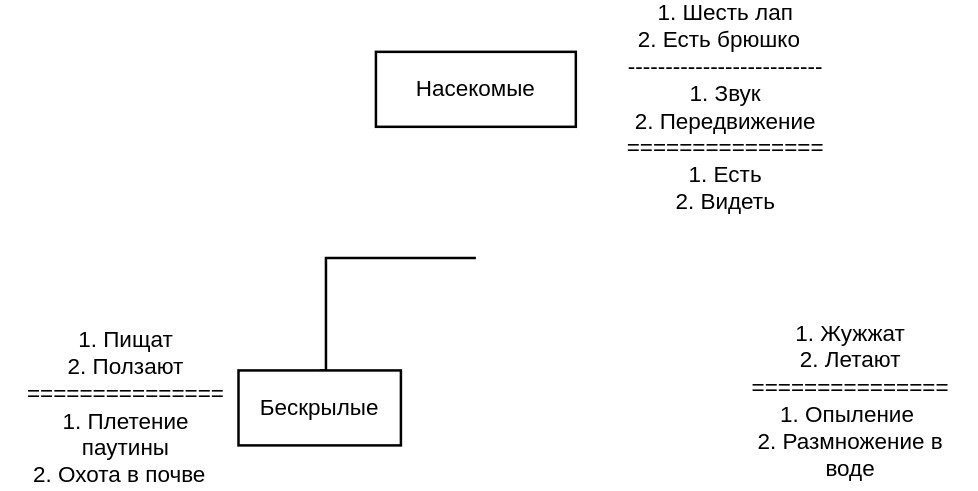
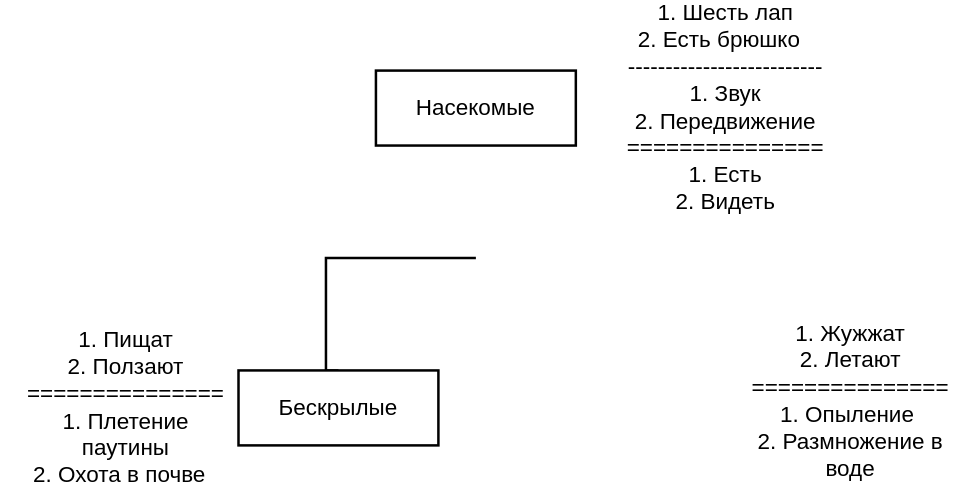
  <mxCell id="0" />
  <mxCell id="1" parent="0" />
- <mxCell id="2" value="Насекомые" style="rounded=0;whiteSpace=wrap;html=1;strokeWidth=2;fontSize=18;" vertex="1" parent="1"><mxGeometry x="300" y="5" width="160" height="60" as="geometry" /></mxCell>
+ <mxCell id="2" value="Насекомые" style="rounded=0;whiteSpace=wrap;html=1;strokeWidth=2;fontSize=18;" vertex="1" parent="1"><mxGeometry x="300" y="20" width="160" height="60" as="geometry" /></mxCell>
  <mxCell id="3" style="edgeStyle=orthogonalEdgeStyle;rounded=0;orthogonalLoop=1;jettySize=auto;html=1;exitX=0.5;exitY=0;exitDx=0;exitDy=0;endArrow=none;endFill=0;strokeWidth=2;" edge="1" parent="1" source="4"><mxGeometry relative="1" as="geometry"><mxPoint x="380" y="170" as="targetPoint" /><Array as="points"><mxPoint x="260" y="170" /></Array></mxGeometry></mxCell>
- <mxCell id="4" value="Бескрылые" style="rounded=0;whiteSpace=wrap;html=1;strokeWidth=2;fontSize=18;" vertex="1" parent="1"><mxGeometry x="190" y="260" width="130" height="60" as="geometry" /></mxCell>
+ <mxCell id="4" value="Бескрылые" style="rounded=0;whiteSpace=wrap;html=1;strokeWidth=2;fontSize=18;" vertex="1" parent="1"><mxGeometry x="190" y="260" width="160" height="60" as="geometry" /></mxCell>
  <mxCell id="5" value="1. Шесть лап&lt;div style=&quot;font-size: 18px;&quot;&gt;2. Есть брюшко&amp;nbsp;&amp;nbsp;&lt;/div&gt;&lt;div style=&quot;font-size: 18px;&quot;&gt;--------------------------&lt;/div&gt;&lt;div style=&quot;font-size: 18px;&quot;&gt;1. Звук&lt;/div&gt;&lt;div style=&quot;font-size: 18px;&quot;&gt;2. Передвижение&lt;/div&gt;&lt;div style=&quot;font-size: 18px;&quot;&gt;===============&lt;/div&gt;&lt;div style=&quot;font-size: 18px;&quot;&gt;1. Есть&lt;/div&gt;&lt;div style=&quot;font-size: 18px;&quot;&gt;2. Видеть&lt;/div&gt;" style="text;html=1;align=center;verticalAlign=middle;whiteSpace=wrap;rounded=0;fontSize=18;" vertex="1" parent="1"><mxGeometry x="500" y="35" width="160" height="30" as="geometry" /></mxCell>
  <mxCell id="6" value="&lt;div style=&quot;font-size: 18px;&quot;&gt;1. Жужжат&lt;/div&gt;&lt;div style=&quot;font-size: 18px;&quot;&gt;2. Летают&lt;/div&gt;&lt;div style=&quot;font-size: 18px;&quot;&gt;===============&lt;/div&gt;&lt;div style=&quot;font-size: 18px;&quot;&gt;1. Опыление&amp;nbsp;&lt;/div&gt;&lt;div style=&quot;font-size: 18px;&quot;&gt;2. Размножение в воде&lt;/div&gt;" style="text;html=1;align=center;verticalAlign=middle;whiteSpace=wrap;rounded=0;fontSize=18;" vertex="1" parent="1"><mxGeometry x="600" y="270" width="160" height="30" as="geometry" /></mxCell>
  <mxCell id="7" value="&lt;div style=&quot;font-size: 18px;&quot;&gt;1. Пищат&lt;/div&gt;&lt;div style=&quot;font-size: 18px;&quot;&gt;2. Ползают&lt;/div&gt;&lt;div style=&quot;font-size: 18px;&quot;&gt;===============&lt;/div&gt;&lt;div style=&quot;font-size: 18px;&quot;&gt;1. Плетение паутины&lt;/div&gt;&lt;div style=&quot;font-size: 18px;&quot;&gt;&lt;span style=&quot;background-color: initial;&quot;&gt;2. Охота в почве&amp;nbsp;&amp;nbsp;&lt;/span&gt;&lt;/div&gt;" style="text;html=1;align=center;verticalAlign=middle;whiteSpace=wrap;rounded=0;fontSize=18;" vertex="1" parent="1"><mxGeometry x="20" y="275" width="160" height="30" as="geometry" /></mxCell>
